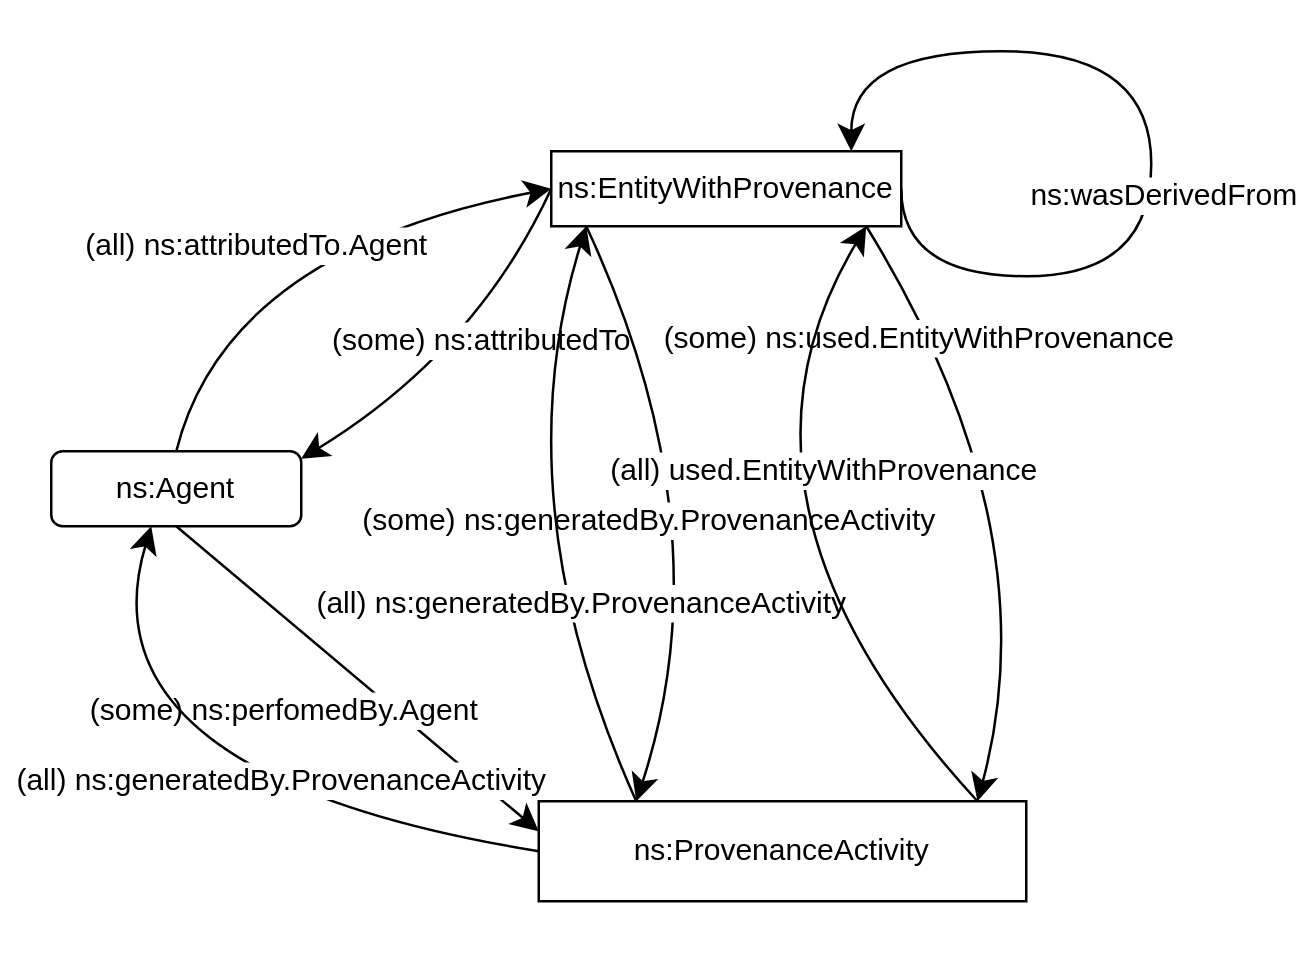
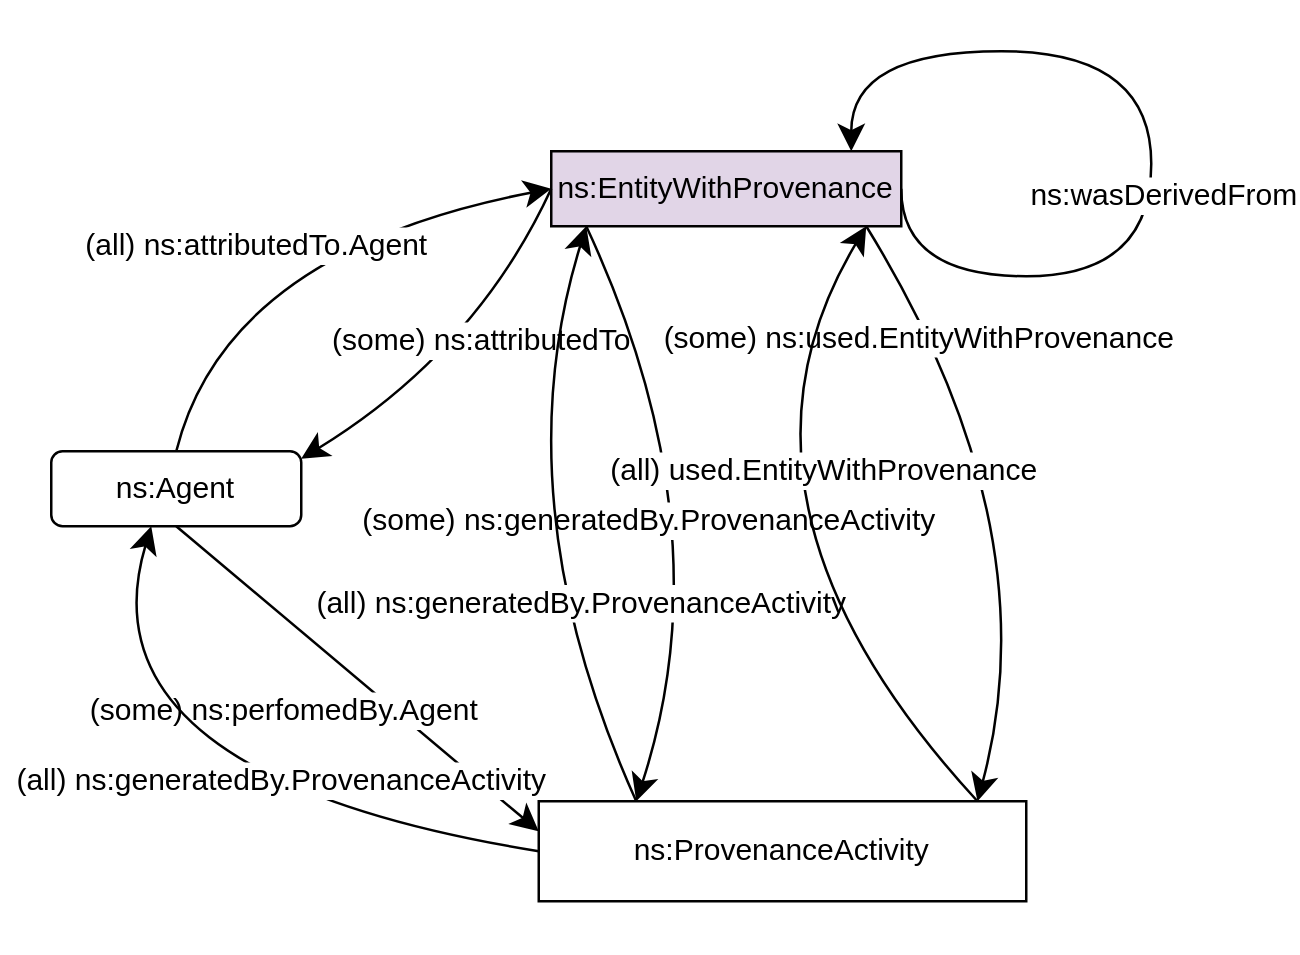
  <mxCell id="0" />
  <mxCell id="1" parent="0" />
- <mxCell id="2" value="ns:EntityWithProvenance" style="rounded=0;whiteSpace=wrap;html=1;snapToPoint=1;points=[[0.1,0],[0.2,0],[0.3,0],[0.4,0],[0.5,0],[0.6,0],[0.7,0],[0.8,0],[0.9,0],[0,0.1],[0,0.3],[0,0.5],[0,0.7],[0,0.9],[0.1,1],[0.2,1],[0.3,1],[0.4,1],[0.5,1],[0.6,1],[0.7,1],[0.8,1],[0.9,1],[1,0.1],[1,0.3],[1,0.5],[1,0.7],[1,0.9]];" vertex="1" parent="1"><mxGeometry x="220" y="60" width="140" height="30" as="geometry" /></mxCell>
+ <mxCell id="2" value="ns:EntityWithProvenance" style="rounded=0;whiteSpace=wrap;html=1;snapToPoint=1;points=[[0.1,0],[0.2,0],[0.3,0],[0.4,0],[0.5,0],[0.6,0],[0.7,0],[0.8,0],[0.9,0],[0,0.1],[0,0.3],[0,0.5],[0,0.7],[0,0.9],[0.1,1],[0.2,1],[0.3,1],[0.4,1],[0.5,1],[0.6,1],[0.7,1],[0.8,1],[0.9,1],[1,0.1],[1,0.3],[1,0.5],[1,0.7],[1,0.9]];fillColor=#e1d5e7;" vertex="1" parent="1"><mxGeometry x="220" y="60" width="140" height="30" as="geometry" /></mxCell>
  <mxCell id="3" value="" style="endArrow=classic;html=1;exitX=1;exitY=0.5;exitDx=0;exitDy=0;endSize=8;arcSize=0;edgeStyle=orthogonalEdgeStyle;curved=1;" edge="1" source="2" parent="1"><mxGeometry width="50" height="50" relative="1" as="geometry"><mxPoint x="240" y="178.33" as="sourcePoint" /><mxPoint x="340" y="60" as="targetPoint" /><Array as="points"><mxPoint x="360" y="110" /><mxPoint x="460" y="110" /><mxPoint x="460" y="20" /><mxPoint x="340" y="20" /></Array></mxGeometry></mxCell>
  <mxCell id="4" value="&lt;div&gt;ns:wasDerivedFrom&lt;/div&gt;" style="text;html=1;align=center;verticalAlign=middle;resizable=0;points=[];labelBackgroundColor=#ffffff;" vertex="1" connectable="0" parent="3"><mxGeometry x="-0.127" relative="1" as="geometry"><mxPoint x="4.17" as="offset" /></mxGeometry></mxCell>
  <mxCell id="5" value="ns:Agent" style="whiteSpace=wrap;html=1;snapToPoint=1;points=[[0.1,0],[0.2,0],[0.3,0],[0.4,0],[0.5,0],[0.6,0],[0.7,0],[0.8,0],[0.9,0],[0,0.1],[0,0.3],[0,0.5],[0,0.7],[0,0.9],[0.1,1],[0.2,1],[0.3,1],[0.4,1],[0.5,1],[0.6,1],[0.7,1],[0.8,1],[0.9,1],[1,0.1],[1,0.3],[1,0.5],[1,0.7],[1,0.9]];rounded=1;" vertex="1" parent="1"><mxGeometry x="20" y="180" width="100" height="30" as="geometry" /></mxCell>
  <mxCell id="6" value="" style="endArrow=classic;html=1;exitX=0;exitY=0.5;exitDx=0;exitDy=0;entryX=1;entryY=0.1;entryDx=0;entryDy=0;endSize=8;arcSize=0;curved=1;" edge="1" source="2" target="5" parent="1"><mxGeometry width="50" height="50" relative="1" as="geometry"><mxPoint x="300" y="225" as="sourcePoint" /><mxPoint x="490" y="390" as="targetPoint" /><Array as="points"><mxPoint x="190" y="140" /></Array></mxGeometry></mxCell>
  <mxCell id="7" value="(some) ns:attributedTo" style="text;html=1;align=center;verticalAlign=middle;resizable=0;points=[];labelBackgroundColor=#ffffff;" vertex="1" connectable="0" parent="6"><mxGeometry x="-0.127" relative="1" as="geometry"><mxPoint as="offset" /></mxGeometry></mxCell>
  <mxCell id="8" value="" style="endArrow=classic;html=1;exitX=0.1;exitY=1;exitDx=0;exitDy=0;endSize=8;arcSize=0;curved=1;entryX=0.2;entryY=0;entryDx=0;entryDy=0;" edge="1" source="2" target="10" parent="1"><mxGeometry width="50" height="50" relative="1" as="geometry"><mxPoint x="325" y="305" as="sourcePoint" /><mxPoint x="430" y="220" as="targetPoint" /><Array as="points"><mxPoint x="290" y="210" /></Array></mxGeometry></mxCell>
  <mxCell id="9" value="(some) ns:generatedBy.ProvenanceActivity" style="text;html=1;align=center;verticalAlign=middle;resizable=0;points=[];labelBackgroundColor=#ffffff;" vertex="1" connectable="0" parent="8"><mxGeometry x="-0.127" relative="1" as="geometry"><mxPoint x="-21" y="20" as="offset" /></mxGeometry></mxCell>
  <mxCell id="10" value="ns:ProvenanceActivity" style="rounded=0;whiteSpace=wrap;html=1;snapToPoint=1;points=[[0.1,0],[0.2,0],[0.3,0],[0.4,0],[0.5,0],[0.6,0],[0.7,0],[0.8,0],[0.9,0],[0,0.1],[0,0.3],[0,0.5],[0,0.7],[0,0.9],[0.1,1],[0.2,1],[0.3,1],[0.4,1],[0.5,1],[0.6,1],[0.7,1],[0.8,1],[0.9,1],[1,0.1],[1,0.3],[1,0.5],[1,0.7],[1,0.9]];" vertex="1" parent="1"><mxGeometry x="215" y="320" width="195" height="40" as="geometry" /></mxCell>
  <mxCell id="11" value="" style="endArrow=classic;html=1;exitX=0.5;exitY=0;exitDx=0;exitDy=0;endSize=8;entryX=0;entryY=0.5;entryDx=0;entryDy=0;arcSize=0;curved=1;" edge="1" parent="1" source="5" target="2"><mxGeometry width="50" height="50" relative="1" as="geometry"><mxPoint x="80" y="-15" as="sourcePoint" /><mxPoint x="270" y="-15" as="targetPoint" /><Array as="points"><mxPoint x="90" y="100" /></Array></mxGeometry></mxCell>
  <mxCell id="12" value="(all) ns:attributedTo.Agent" style="text;html=1;align=center;verticalAlign=middle;resizable=0;points=[];labelBackgroundColor=#ffffff;" vertex="1" connectable="0" parent="11"><mxGeometry x="-0.127" relative="1" as="geometry"><mxPoint as="offset" /></mxGeometry></mxCell>
  <mxCell id="13" value="" style="endArrow=classic;html=1;exitX=0.2;exitY=0;exitDx=0;exitDy=0;endSize=8;entryX=0.1;entryY=1;entryDx=0;entryDy=0;arcSize=0;curved=1;" edge="1" parent="1" source="10" target="2"><mxGeometry width="50" height="50" relative="1" as="geometry"><mxPoint x="80" y="-15" as="sourcePoint" /><mxPoint x="270" y="-15" as="targetPoint" /><Array as="points"><mxPoint x="200" y="200" /></Array></mxGeometry></mxCell>
  <mxCell id="14" value="(all) ns:generatedBy.ProvenanceActivity" style="text;html=1;align=center;verticalAlign=middle;resizable=0;points=[];labelBackgroundColor=#ffffff;" vertex="1" connectable="0" parent="13"><mxGeometry x="-0.127" relative="1" as="geometry"><mxPoint x="22" y="19" as="offset" /></mxGeometry></mxCell>
  <mxCell id="15" value="" style="endArrow=classic;html=1;exitX=0.9;exitY=1;exitDx=0;exitDy=0;endSize=8;arcSize=0;curved=1;entryX=0.9;entryY=0;entryDx=0;entryDy=0;" edge="1" parent="1" source="2" target="10"><mxGeometry width="50" height="50" relative="1" as="geometry"><mxPoint x="244" y="100" as="sourcePoint" /><mxPoint x="255" y="330" as="targetPoint" /><Array as="points"><mxPoint x="420" y="210" /></Array></mxGeometry></mxCell>
  <mxCell id="16" value="(some) ns:used.EntityWithProvenance" style="text;html=1;align=center;verticalAlign=middle;resizable=0;points=[];labelBackgroundColor=#ffffff;" vertex="1" connectable="0" parent="15"><mxGeometry x="-0.127" relative="1" as="geometry"><mxPoint x="-38" y="-50" as="offset" /></mxGeometry></mxCell>
  <mxCell id="17" value="" style="endArrow=classic;html=1;exitX=0.9;exitY=0;exitDx=0;exitDy=0;endSize=8;entryX=0.9;entryY=1;entryDx=0;entryDy=0;arcSize=0;curved=1;" edge="1" parent="1" source="10" target="2"><mxGeometry width="50" height="50" relative="1" as="geometry"><mxPoint x="255" y="330" as="sourcePoint" /><mxPoint x="244" y="100" as="targetPoint" /><Array as="points"><mxPoint x="280" y="200" /></Array></mxGeometry></mxCell>
  <mxCell id="18" value="(all) used.EntityWithProvenance" style="text;html=1;align=center;verticalAlign=middle;resizable=0;points=[];labelBackgroundColor=#ffffff;" vertex="1" connectable="0" parent="17"><mxGeometry x="-0.127" relative="1" as="geometry"><mxPoint x="24" y="-39" as="offset" /></mxGeometry></mxCell>
  <mxCell id="19" value="" style="endArrow=classic;html=1;exitX=0.5;exitY=1;exitDx=0;exitDy=0;endSize=8;arcSize=0;curved=1;entryX=0;entryY=0.3;entryDx=0;entryDy=0;" edge="1" parent="1" source="5" target="10"><mxGeometry width="50" height="50" relative="1" as="geometry"><mxPoint x="50" y="210" as="sourcePoint" /><mxPoint x="205" y="329" as="targetPoint" /><Array as="points" /></mxGeometry></mxCell>
  <mxCell id="20" value="(some) ns:perfomedBy.Agent" style="text;html=1;align=center;verticalAlign=middle;resizable=0;points=[];labelBackgroundColor=#ffffff;" vertex="1" connectable="0" parent="19"><mxGeometry x="-0.127" relative="1" as="geometry"><mxPoint x="-21" y="20" as="offset" /></mxGeometry></mxCell>
  <mxCell id="21" value="" style="endArrow=classic;html=1;exitX=0;exitY=0.5;exitDx=0;exitDy=0;endSize=8;entryX=0.4;entryY=1;entryDx=0;entryDy=0;arcSize=0;curved=1;" edge="1" parent="1" source="10" target="5"><mxGeometry width="50" height="50" relative="1" as="geometry"><mxPoint x="255" y="330" as="sourcePoint" /><mxPoint x="244" y="100" as="targetPoint" /><Array as="points"><mxPoint x="30" y="310" /></Array></mxGeometry></mxCell>
  <mxCell id="22" value="(all) ns:generatedBy.ProvenanceActivity" style="text;html=1;align=center;verticalAlign=middle;resizable=0;points=[];labelBackgroundColor=#ffffff;" vertex="1" connectable="0" parent="21"><mxGeometry x="-0.127" relative="1" as="geometry"><mxPoint x="22" y="-8" as="offset" /></mxGeometry></mxCell>
